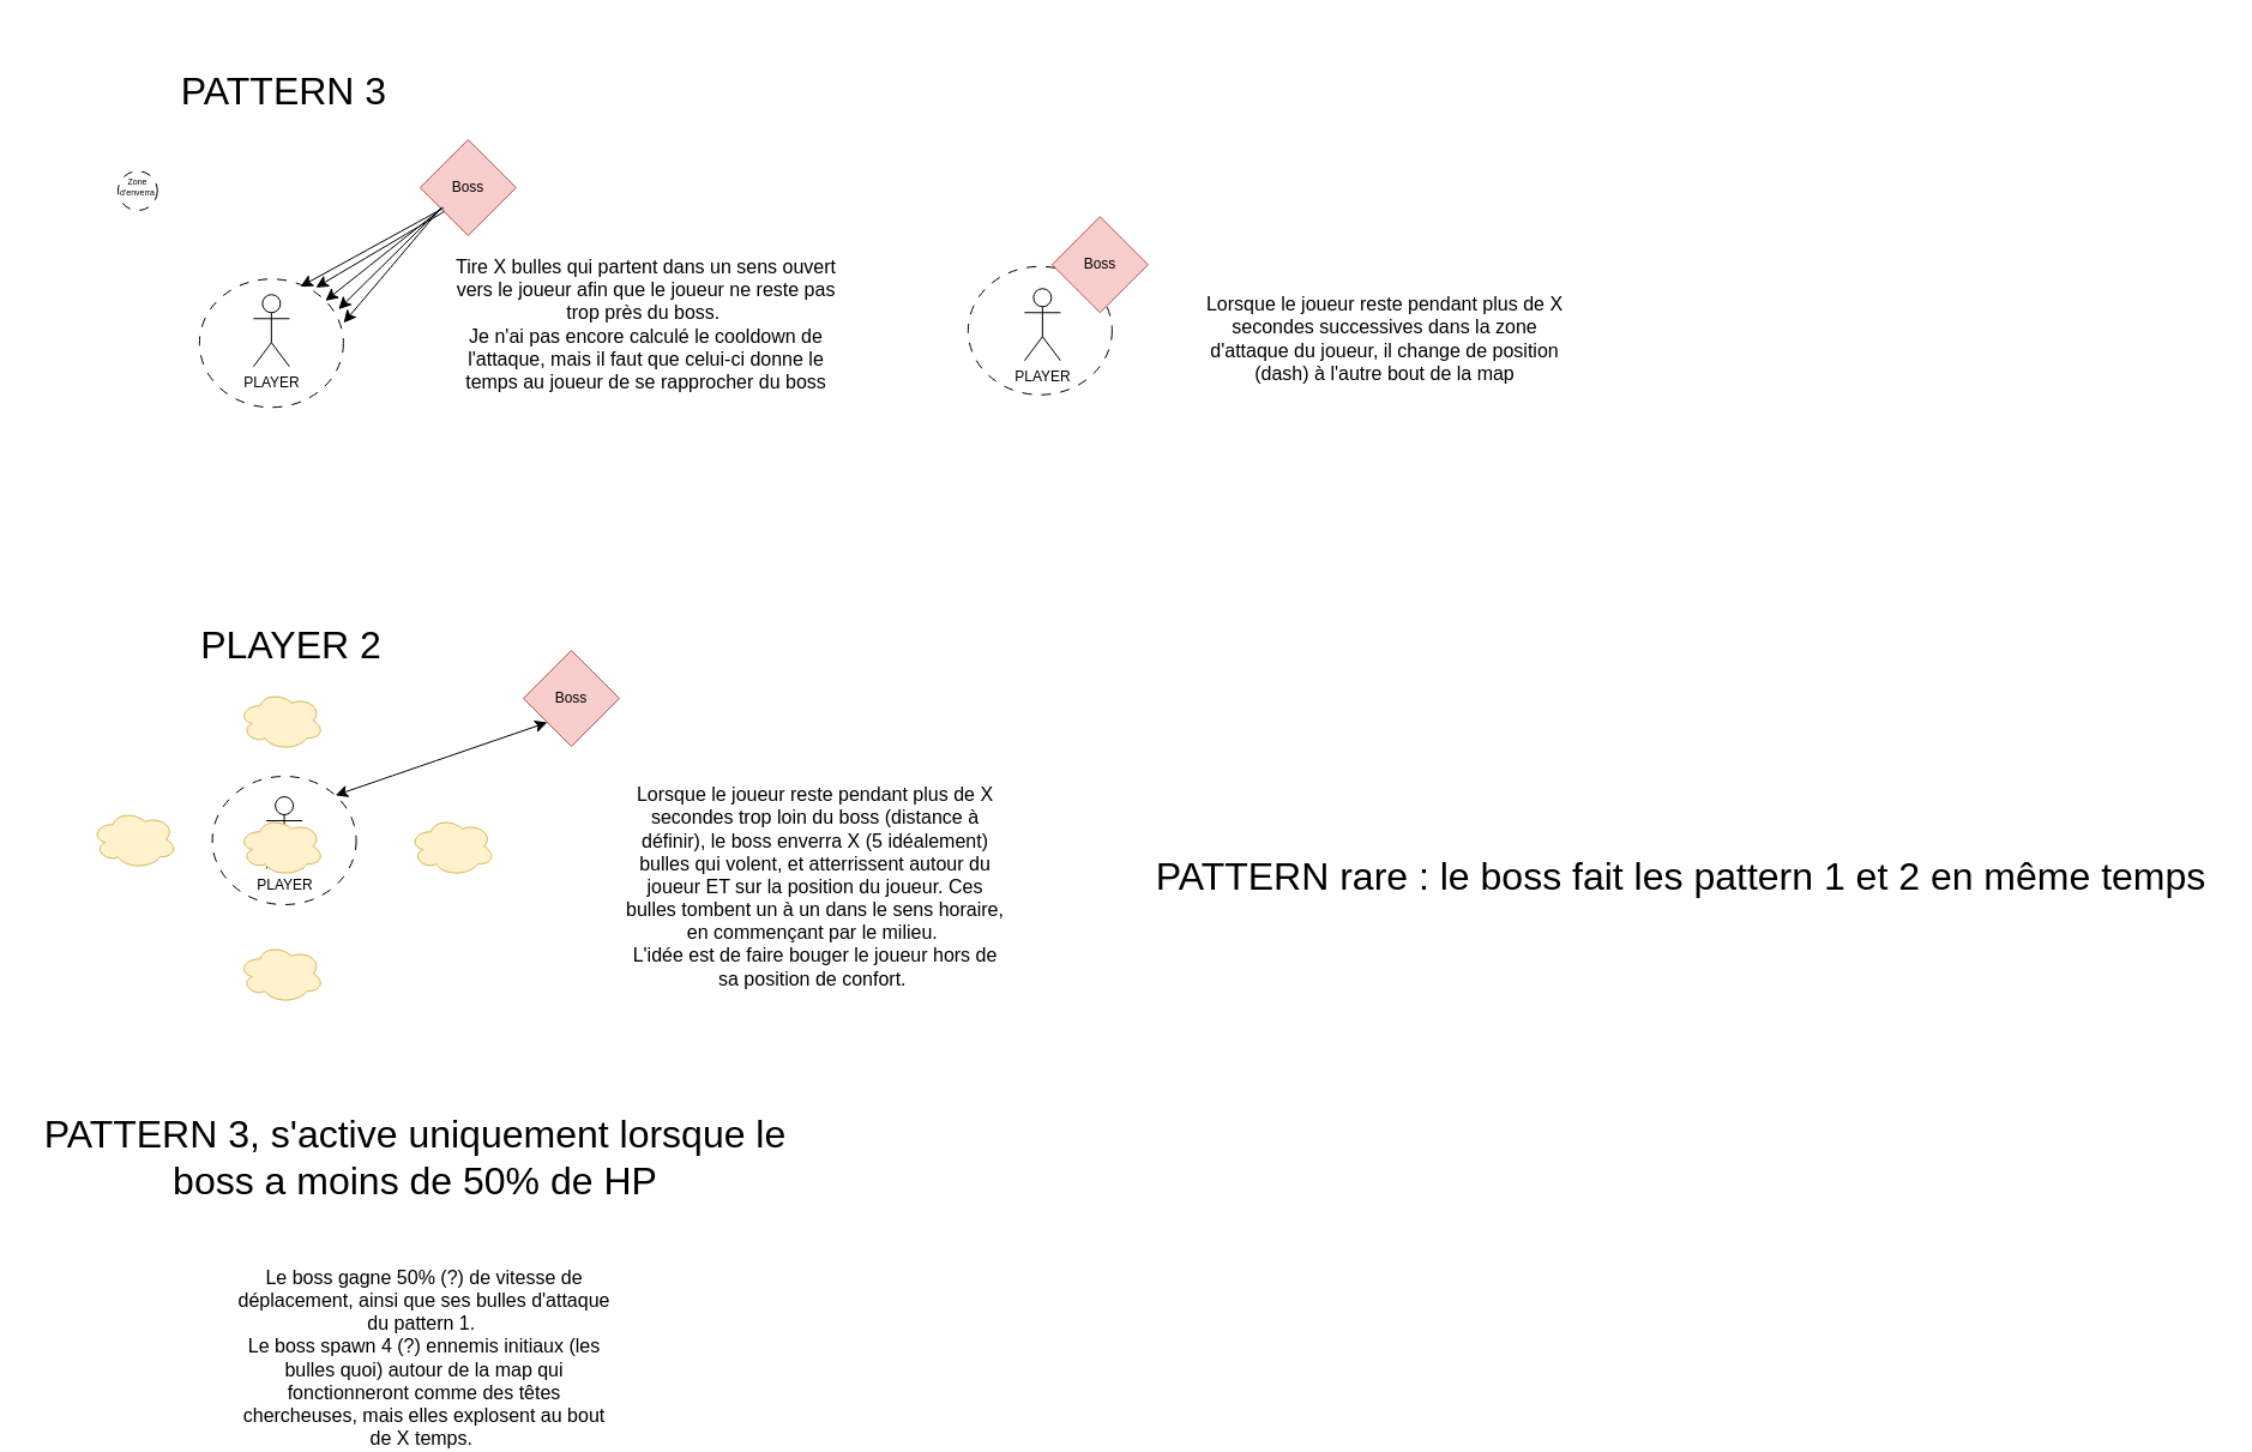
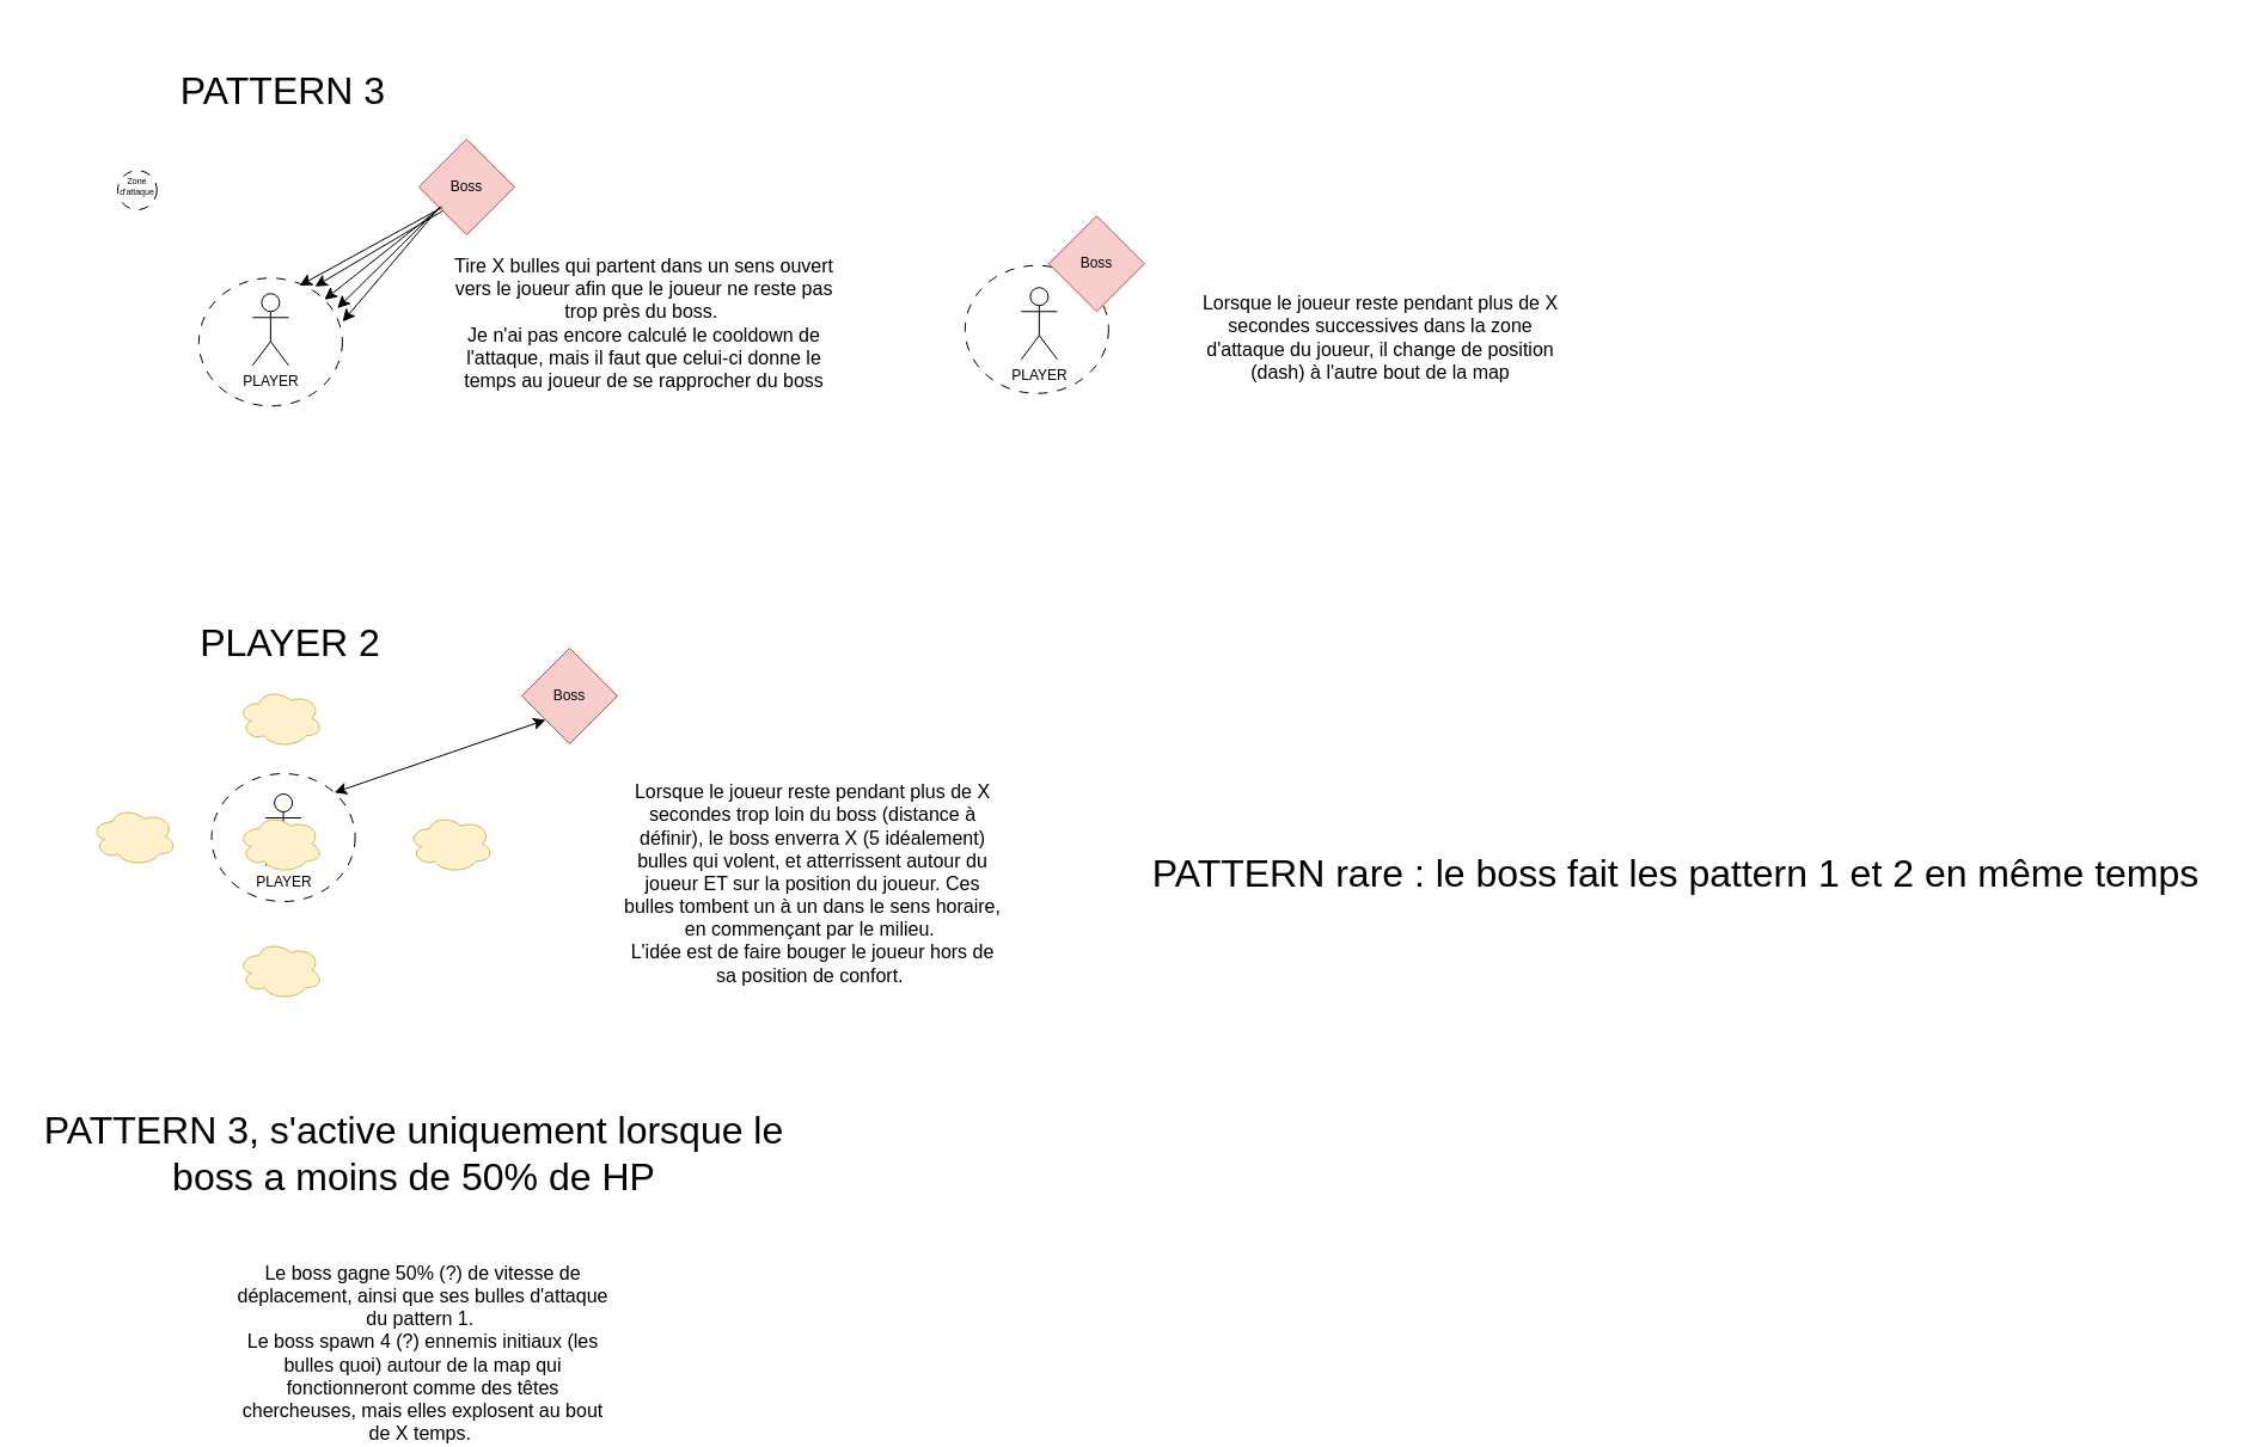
  <mxCell id="0" />
  <mxCell id="1" parent="0" />
  <mxCell id="2" value="PLAYER" style="shape=umlActor;verticalLabelPosition=bottom;verticalAlign=top;html=1;outlineConnect=0;" vertex="1" parent="1"><mxGeometry x="210.87" y="245.25" width="30" height="60" as="geometry" /></mxCell>
  <mxCell id="3" value="" style="ellipse;whiteSpace=wrap;html=1;dashed=1;dashPattern=8 8;fillColor=none;" vertex="1" parent="1"><mxGeometry x="165.87" y="232.25" width="120" height="107" as="geometry" /></mxCell>
  <mxCell id="4" value="" style="ellipse;whiteSpace=wrap;html=1;dashed=1;dashPattern=8 8;fillColor=none;fontSize=7;" vertex="1" parent="1"><mxGeometry x="98" y="142.25" width="32.75" height="32.75" as="geometry" /></mxCell>
- <mxCell id="5" value="Zone d'enverra" style="text;html=1;align=center;verticalAlign=middle;whiteSpace=wrap;rounded=0;fontSize=7;" vertex="1" parent="1"><mxGeometry x="100.87" y="152.75" width="27" height="6.5" as="geometry" /></mxCell>
+ <mxCell id="5" value="Zone d'attaque" style="text;html=1;align=center;verticalAlign=middle;whiteSpace=wrap;rounded=0;fontSize=7;" vertex="1" parent="1"><mxGeometry x="100.87" y="152.75" width="27" height="6.5" as="geometry" /></mxCell>
  <mxCell id="6" value="Boss" style="rhombus;whiteSpace=wrap;html=1;fillColor=#f8cecc;strokeColor=#b85450;" vertex="1" parent="1"><mxGeometry x="349.87" y="116" width="80" height="80" as="geometry" /></mxCell>
  <mxCell id="7" value="" style="endArrow=classic;html=1;rounded=0;fontSize=12;startSize=8;endSize=8;curved=1;" edge="1" parent="1" source="6" target="3"><mxGeometry width="50" height="50" relative="1" as="geometry"><mxPoint x="276.87" y="234.25" as="sourcePoint" /><mxPoint x="326.87" y="184.25" as="targetPoint" /></mxGeometry></mxCell>
  <mxCell id="8" value="" style="endArrow=classic;html=1;rounded=0;fontSize=12;startSize=8;endSize=8;curved=1;exitX=0.22;exitY=0.711;exitDx=0;exitDy=0;exitPerimeter=0;entryX=0.966;entryY=0.236;entryDx=0;entryDy=0;entryPerimeter=0;" edge="1" parent="1" source="6" target="3"><mxGeometry width="50" height="50" relative="1" as="geometry"><mxPoint x="377.87" y="184.25" as="sourcePoint" /><mxPoint x="280.87" y="262.25" as="targetPoint" /></mxGeometry></mxCell>
  <mxCell id="9" value="" style="endArrow=classic;html=1;rounded=0;fontSize=12;startSize=8;endSize=8;curved=1;entryX=1.002;entryY=0.341;entryDx=0;entryDy=0;entryPerimeter=0;" edge="1" parent="1" target="3"><mxGeometry width="50" height="50" relative="1" as="geometry"><mxPoint x="367.87" y="172.25" as="sourcePoint" /><mxPoint x="290.87" y="272.25" as="targetPoint" /></mxGeometry></mxCell>
  <mxCell id="10" value="" style="endArrow=classic;html=1;rounded=0;fontSize=12;startSize=8;endSize=8;curved=1;exitX=0;exitY=1;exitDx=0;exitDy=0;entryX=0.809;entryY=0.066;entryDx=0;entryDy=0;entryPerimeter=0;" edge="1" parent="1" source="6" target="3"><mxGeometry width="50" height="50" relative="1" as="geometry"><mxPoint x="354.87" y="167.25" as="sourcePoint" /><mxPoint x="257.87" y="245.25" as="targetPoint" /></mxGeometry></mxCell>
  <mxCell id="11" value="" style="endArrow=classic;html=1;rounded=0;fontSize=12;startSize=8;endSize=8;curved=1;exitX=0.247;exitY=0.711;exitDx=0;exitDy=0;exitPerimeter=0;entryX=0.701;entryY=0.059;entryDx=0;entryDy=0;entryPerimeter=0;" edge="1" parent="1" source="6" target="3"><mxGeometry width="50" height="50" relative="1" as="geometry"><mxPoint x="361.87" y="170.25" as="sourcePoint" /><mxPoint x="249.87" y="239.25" as="targetPoint" /></mxGeometry></mxCell>
  <mxCell id="12" value="Tire X bulles qui partent dans un sens ouvert vers le joueur afin que le joueur ne reste pas trop près du boss.&amp;nbsp;&lt;div&gt;Je n'ai pas encore calculé le cooldown de l'attaque, mais il faut que celui-ci donne le temps au joueur de se rapprocher du boss&lt;/div&gt;" style="text;html=1;align=center;verticalAlign=middle;whiteSpace=wrap;rounded=0;fontSize=16;" vertex="1" parent="1"><mxGeometry x="378.87" y="212.25" width="319" height="115" as="geometry" /></mxCell>
  <mxCell id="13" value="" style="ellipse;whiteSpace=wrap;html=1;dashed=1;dashPattern=8 8;fillColor=none;" vertex="1" parent="1"><mxGeometry x="806.87" y="221.75" width="120" height="107" as="geometry" /></mxCell>
  <mxCell id="14" value="PLAYER" style="shape=umlActor;verticalLabelPosition=bottom;verticalAlign=top;html=1;outlineConnect=0;" vertex="1" parent="1"><mxGeometry x="221.57" y="664" width="30" height="60" as="geometry" /></mxCell>
  <mxCell id="15" value="Boss" style="rhombus;whiteSpace=wrap;html=1;fillColor=#f8cecc;strokeColor=#b85450;" vertex="1" parent="1"><mxGeometry x="876.87" y="180.25" width="80" height="80" as="geometry" /></mxCell>
  <mxCell id="16" value="Lorsque le joueur reste pendant plus de X secondes successives dans la zone d'attaque du joueur, il change de position (dash) à l'autre bout de la map" style="text;html=1;align=center;verticalAlign=middle;whiteSpace=wrap;rounded=0;fontSize=16;" vertex="1" parent="1"><mxGeometry x="994.87" y="224.25" width="319" height="115" as="geometry" /></mxCell>
  <mxCell id="17" value="&lt;font style=&quot;font-size: 32px;&quot;&gt;PATTERN 3&lt;/font&gt;" style="text;html=1;align=center;verticalAlign=middle;whiteSpace=wrap;rounded=0;fontSize=16;" vertex="1" parent="1"><mxGeometry x="106.13" y="20" width="260.87" height="112" as="geometry" /></mxCell>
  <mxCell id="18" value="&lt;font style=&quot;font-size: 32px;&quot;&gt;PLAYER 2&lt;/font&gt;" style="text;html=1;align=center;verticalAlign=middle;whiteSpace=wrap;rounded=0;fontSize=16;" vertex="1" parent="1"><mxGeometry x="112" y="482" width="260.87" height="112" as="geometry" /></mxCell>
  <mxCell id="19" value="PLAYER" style="shape=umlActor;verticalLabelPosition=bottom;verticalAlign=top;html=1;outlineConnect=0;" vertex="1" parent="1"><mxGeometry x="853.87" y="240.25" width="30" height="60" as="geometry" /></mxCell>
  <mxCell id="20" value="" style="ellipse;whiteSpace=wrap;html=1;dashed=1;dashPattern=8 8;fillColor=none;" vertex="1" parent="1"><mxGeometry x="176.57" y="647" width="120" height="107" as="geometry" /></mxCell>
  <mxCell id="21" value="Boss" style="rhombus;whiteSpace=wrap;html=1;fillColor=#f8cecc;strokeColor=#b85450;" vertex="1" parent="1"><mxGeometry x="436" y="542" width="80" height="80" as="geometry" /></mxCell>
  <mxCell id="22" value="" style="endArrow=classic;startArrow=classic;html=1;rounded=0;fontSize=12;startSize=8;endSize=8;curved=1;entryX=0;entryY=1;entryDx=0;entryDy=0;exitX=1;exitY=0;exitDx=0;exitDy=0;" edge="1" parent="1" source="20" target="21"><mxGeometry width="50" height="50" relative="1" as="geometry"><mxPoint x="317" y="664" as="sourcePoint" /><mxPoint x="367" y="614" as="targetPoint" /></mxGeometry></mxCell>
  <mxCell id="23" value="Lorsque le joueur reste pendant plus de X secondes trop loin du boss (distance à définir), le boss enverra X (5 idéalement) bulles qui volent, et atterrissent autour du joueur ET sur la position du joueur. Ces bulles tombent un à un dans le sens horaire, en commençant par le milieu.&amp;nbsp;&lt;div&gt;L'idée est de faire bouger le joueur hors de sa position de confort.&amp;nbsp;&lt;/div&gt;" style="text;html=1;align=center;verticalAlign=middle;whiteSpace=wrap;rounded=0;fontSize=16;" vertex="1" parent="1"><mxGeometry x="520" y="681" width="319" height="115" as="geometry" /></mxCell>
  <mxCell id="24" value="" style="ellipse;shape=cloud;whiteSpace=wrap;html=1;fillColor=#fff2cc;strokeColor=#d6b656;" vertex="1" parent="1"><mxGeometry x="76" y="675" width="71" height="49" as="geometry" /></mxCell>
  <mxCell id="25" value="" style="ellipse;shape=cloud;whiteSpace=wrap;html=1;fillColor=#fff2cc;strokeColor=#d6b656;" vertex="1" parent="1"><mxGeometry x="341" y="681" width="71" height="49" as="geometry" /></mxCell>
  <mxCell id="26" value="" style="ellipse;shape=cloud;whiteSpace=wrap;html=1;fillColor=#fff2cc;strokeColor=#d6b656;" vertex="1" parent="1"><mxGeometry x="198.5" y="787" width="71" height="49" as="geometry" /></mxCell>
  <mxCell id="27" value="" style="ellipse;shape=cloud;whiteSpace=wrap;html=1;fillColor=#fff2cc;strokeColor=#d6b656;" vertex="1" parent="1"><mxGeometry x="198.5" y="576" width="71" height="49" as="geometry" /></mxCell>
  <mxCell id="28" value="" style="ellipse;shape=cloud;whiteSpace=wrap;html=1;fillColor=#fff2cc;strokeColor=#d6b656;" vertex="1" parent="1"><mxGeometry x="198.5" y="681" width="71" height="49" as="geometry" /></mxCell>
  <mxCell id="29" value="&lt;font style=&quot;font-size: 32px;&quot;&gt;PATTERN 3, s'active uniquement lorsque le boss a moins de 50% de HP&lt;/font&gt;" style="text;html=1;align=center;verticalAlign=middle;whiteSpace=wrap;rounded=0;fontSize=16;" vertex="1" parent="1"><mxGeometry x="20" y="909" width="652" height="112" as="geometry" /></mxCell>
  <mxCell id="30" value="&lt;font style=&quot;font-size: 32px;&quot;&gt;PATTERN rare : le boss fait les pattern 1 et 2 en même temps&lt;/font&gt;" style="text;html=1;align=center;verticalAlign=middle;whiteSpace=wrap;rounded=0;fontSize=16;" vertex="1" parent="1"><mxGeometry x="947" y="675" width="908.93" height="112" as="geometry" /></mxCell>
  <mxCell id="31" value="Le boss gagne 50% (?) de vitesse de déplacement, ainsi que ses bulles d'attaque du pattern 1.&amp;nbsp;&lt;div&gt;Le boss spawn 4 (?) ennemis initiaux (les bulles quoi) autour de la map qui fonctionneront comme des têtes chercheuses, mais elles explosent au bout de X temps.&amp;nbsp;&lt;/div&gt;" style="text;html=1;align=center;verticalAlign=middle;whiteSpace=wrap;rounded=0;fontSize=16;" vertex="1" parent="1"><mxGeometry x="194" y="1074" width="319" height="115" as="geometry" /></mxCell>
